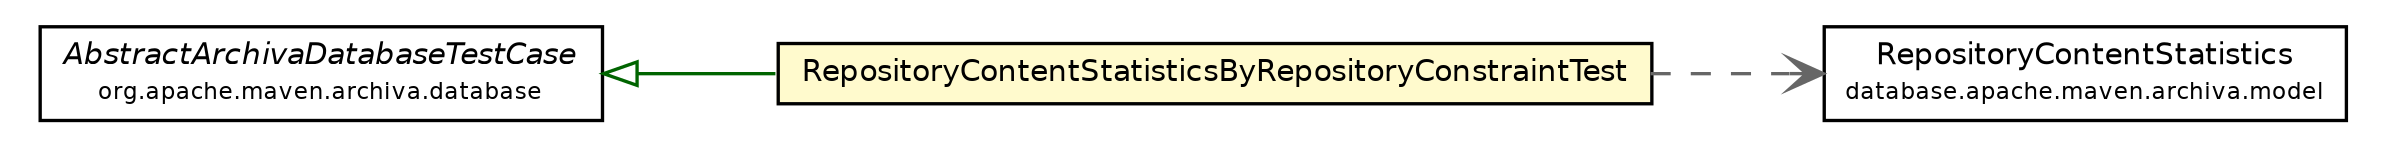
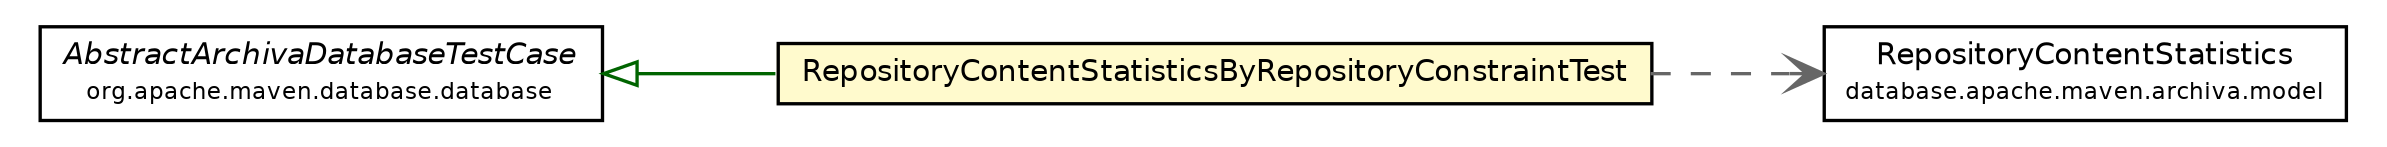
  digraph {
    rankdir=LR
    node [fontcolor=black fontname=Helvetica fontsize=9.0 shape=plaintext]
    edge [fontname=Helvetica headport=p labelfontname=Helvetica labelfontsize=10 tailport=p]
-   n1 [label=<<table border="0" cellborder="1" cellspacing="0" cellpadding="2" port="p" href="../AbstractArchivaDatabaseTestCase.html"> 		<tr><td><table border="0" cellspacing="0" cellpadding="1"> 			<tr><td><font face="Helvetica-Oblique"> AbstractArchivaDatabaseTestCase </font></td></tr> 			<tr><td><font point-size="7.0"> org.apache.maven.archiva.database </font></td></tr> 		</table></td></tr> 		</table>>]
+   n1 [label=<<table border="0" cellborder="1" cellspacing="0" cellpadding="2" port="p" href="../AbstractArchivaDatabaseTestCase.html"> 		<tr><td><table border="0" cellspacing="0" cellpadding="1"> 			<tr><td><font face="Helvetica-Oblique"> AbstractArchivaDatabaseTestCase </font></td></tr> 			<tr><td><font point-size="7.0"> org.apache.maven.database.database </font></td></tr> 		</table></td></tr> 		</table>>]
    n2 [label=<<table border="0" cellborder="1" cellspacing="0" cellpadding="2" port="p" bgcolor="lemonChiffon" href="./RepositoryContentStatisticsByRepositoryConstraintTest.html"> 		<tr><td><table border="0" cellspacing="0" cellpadding="1"> 			<tr><td> RepositoryContentStatisticsByRepositoryConstraintTest </td></tr> 		</table></td></tr> 		</table>>]
    n3 [label=<<table border="0" cellborder="1" cellspacing="0" cellpadding="2" port="p" href="http://java.sun.com/j2se/1.4.2/docs/api/org/apache/maven/archiva/model/RepositoryContentStatistics.html"> 		<tr><td><table border="0" cellspacing="0" cellpadding="1"> 			<tr><td> RepositoryContentStatistics </td></tr> 			<tr><td><font point-size="7.0"> database.apache.maven.archiva.model </font></td></tr> 		</table></td></tr> 		</table>>]
    n1 -> n2 [arrowtail=empty color=darkgreen dir=back fontsize=10]
    n2 -> n3 [arrowhead=open color=gray40 fontcolor=black fontsize=10.0 style=dashed]
  }
